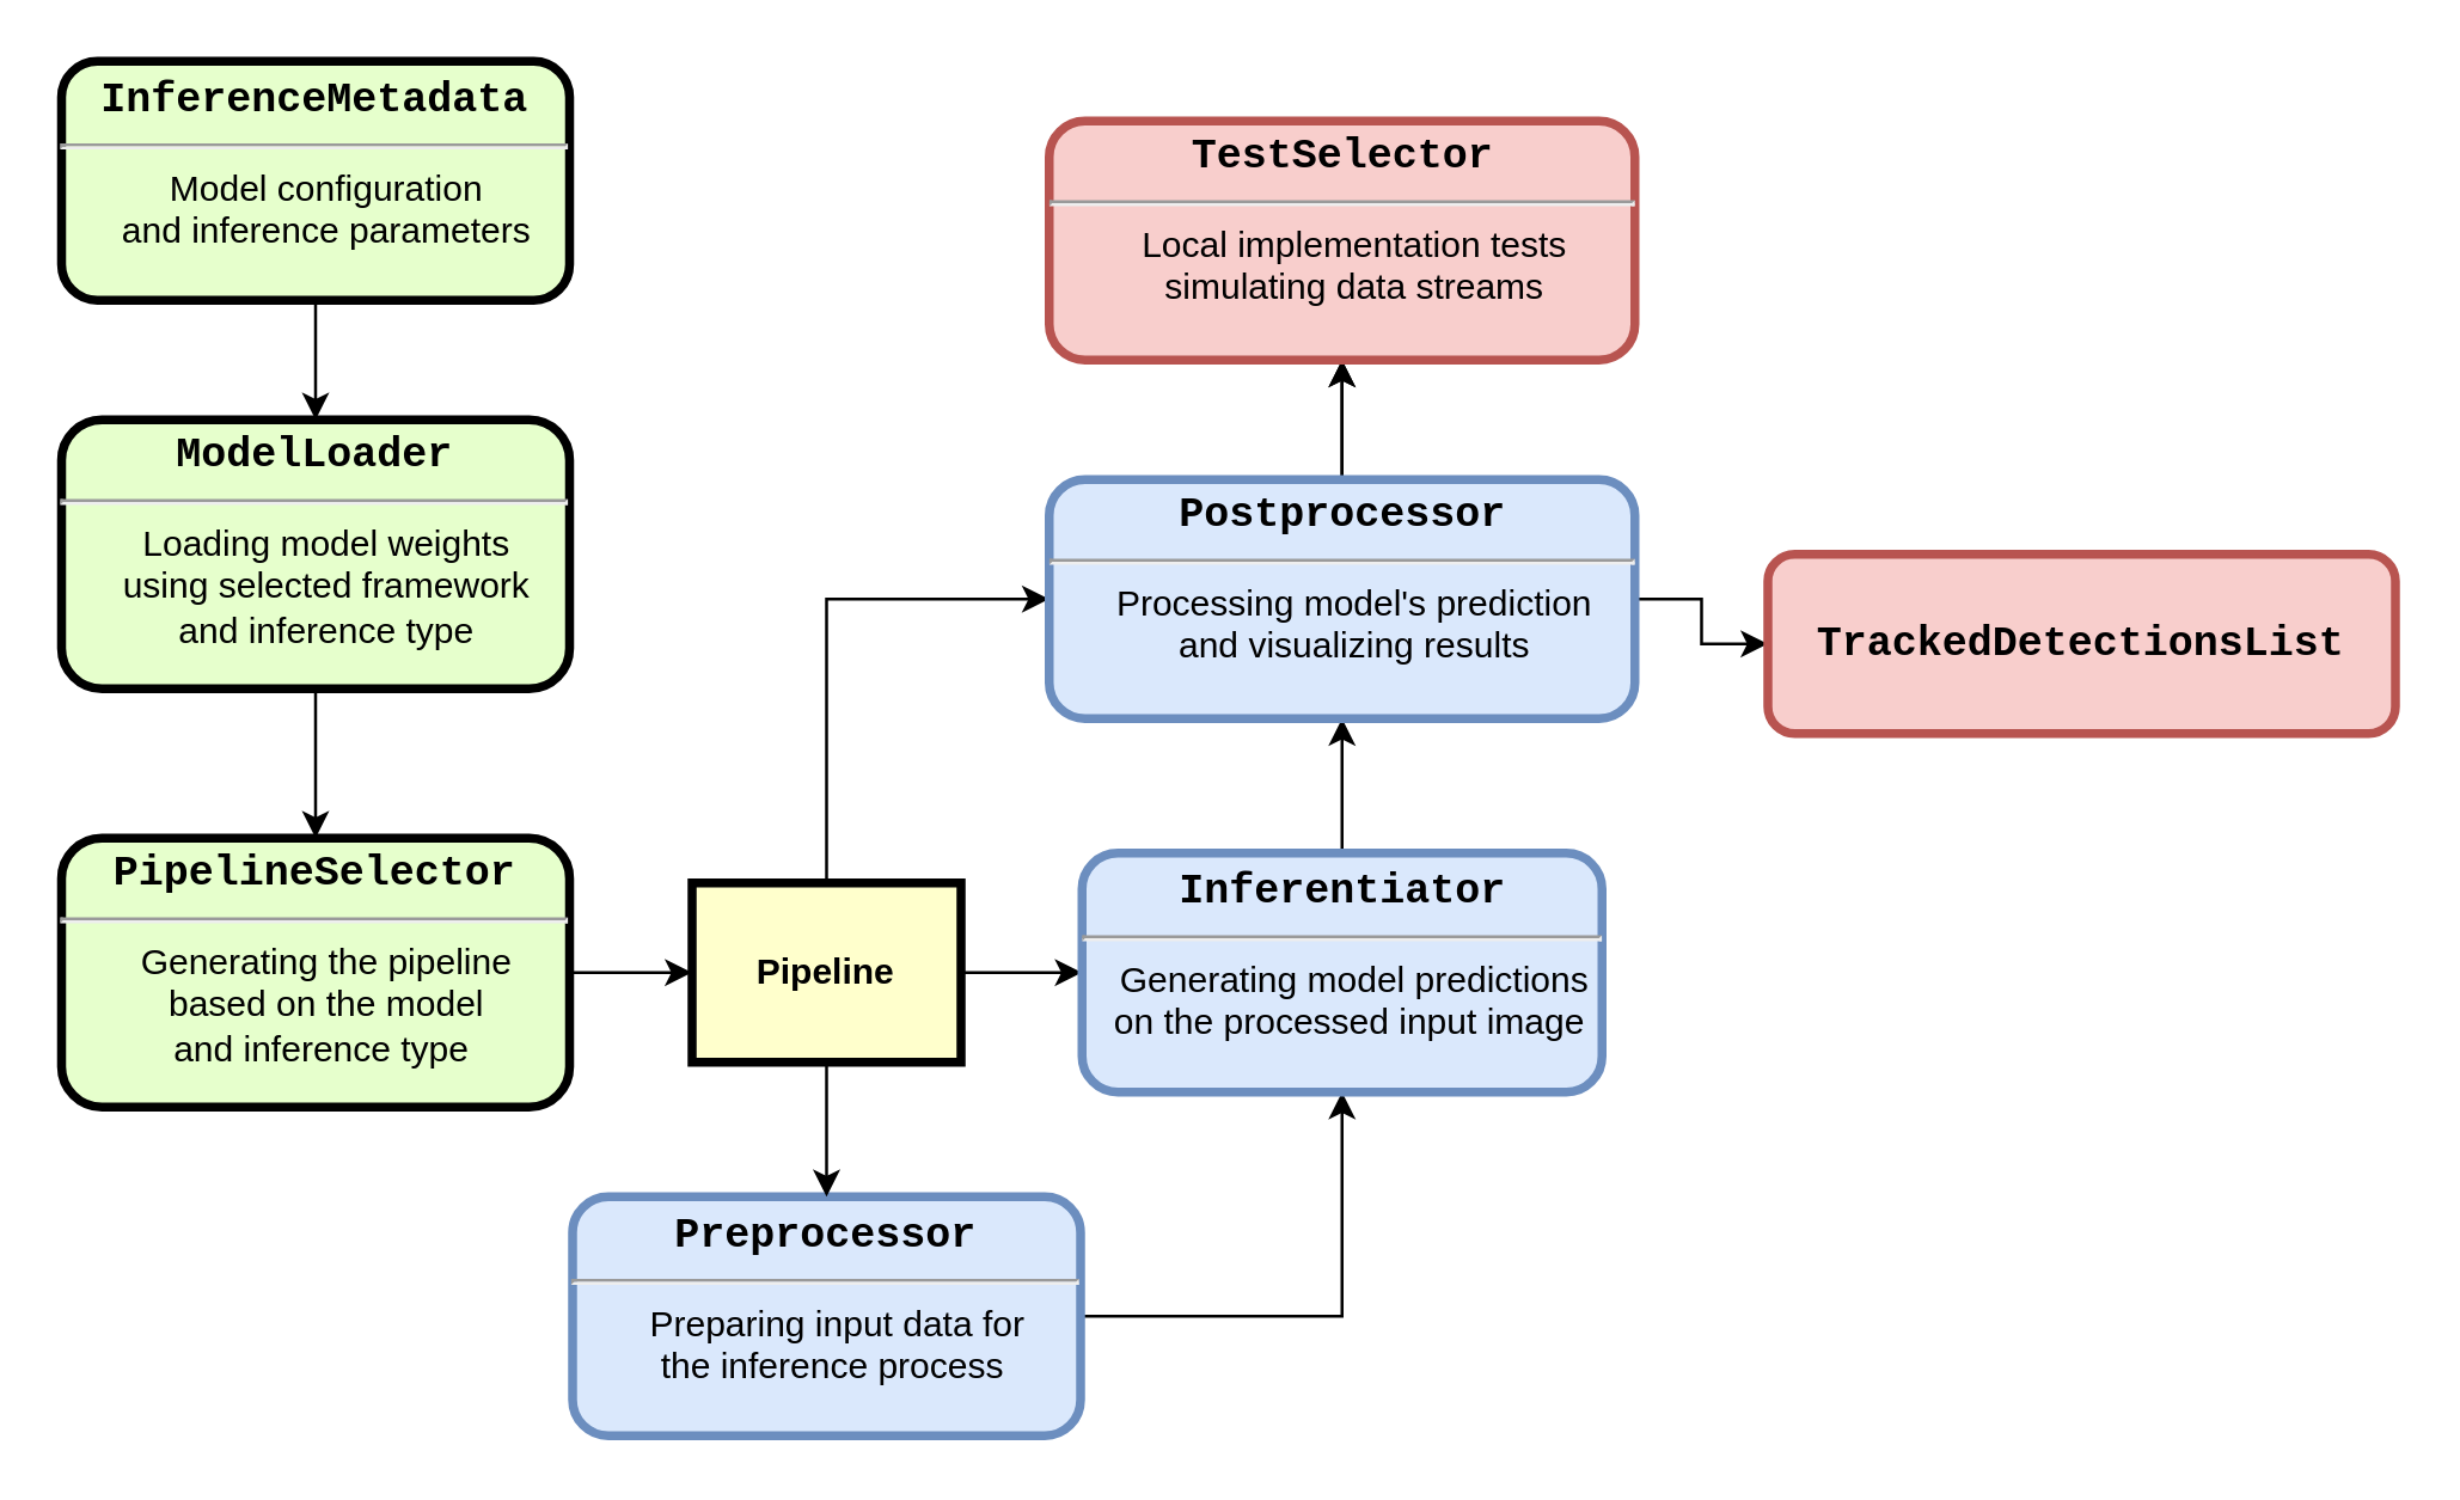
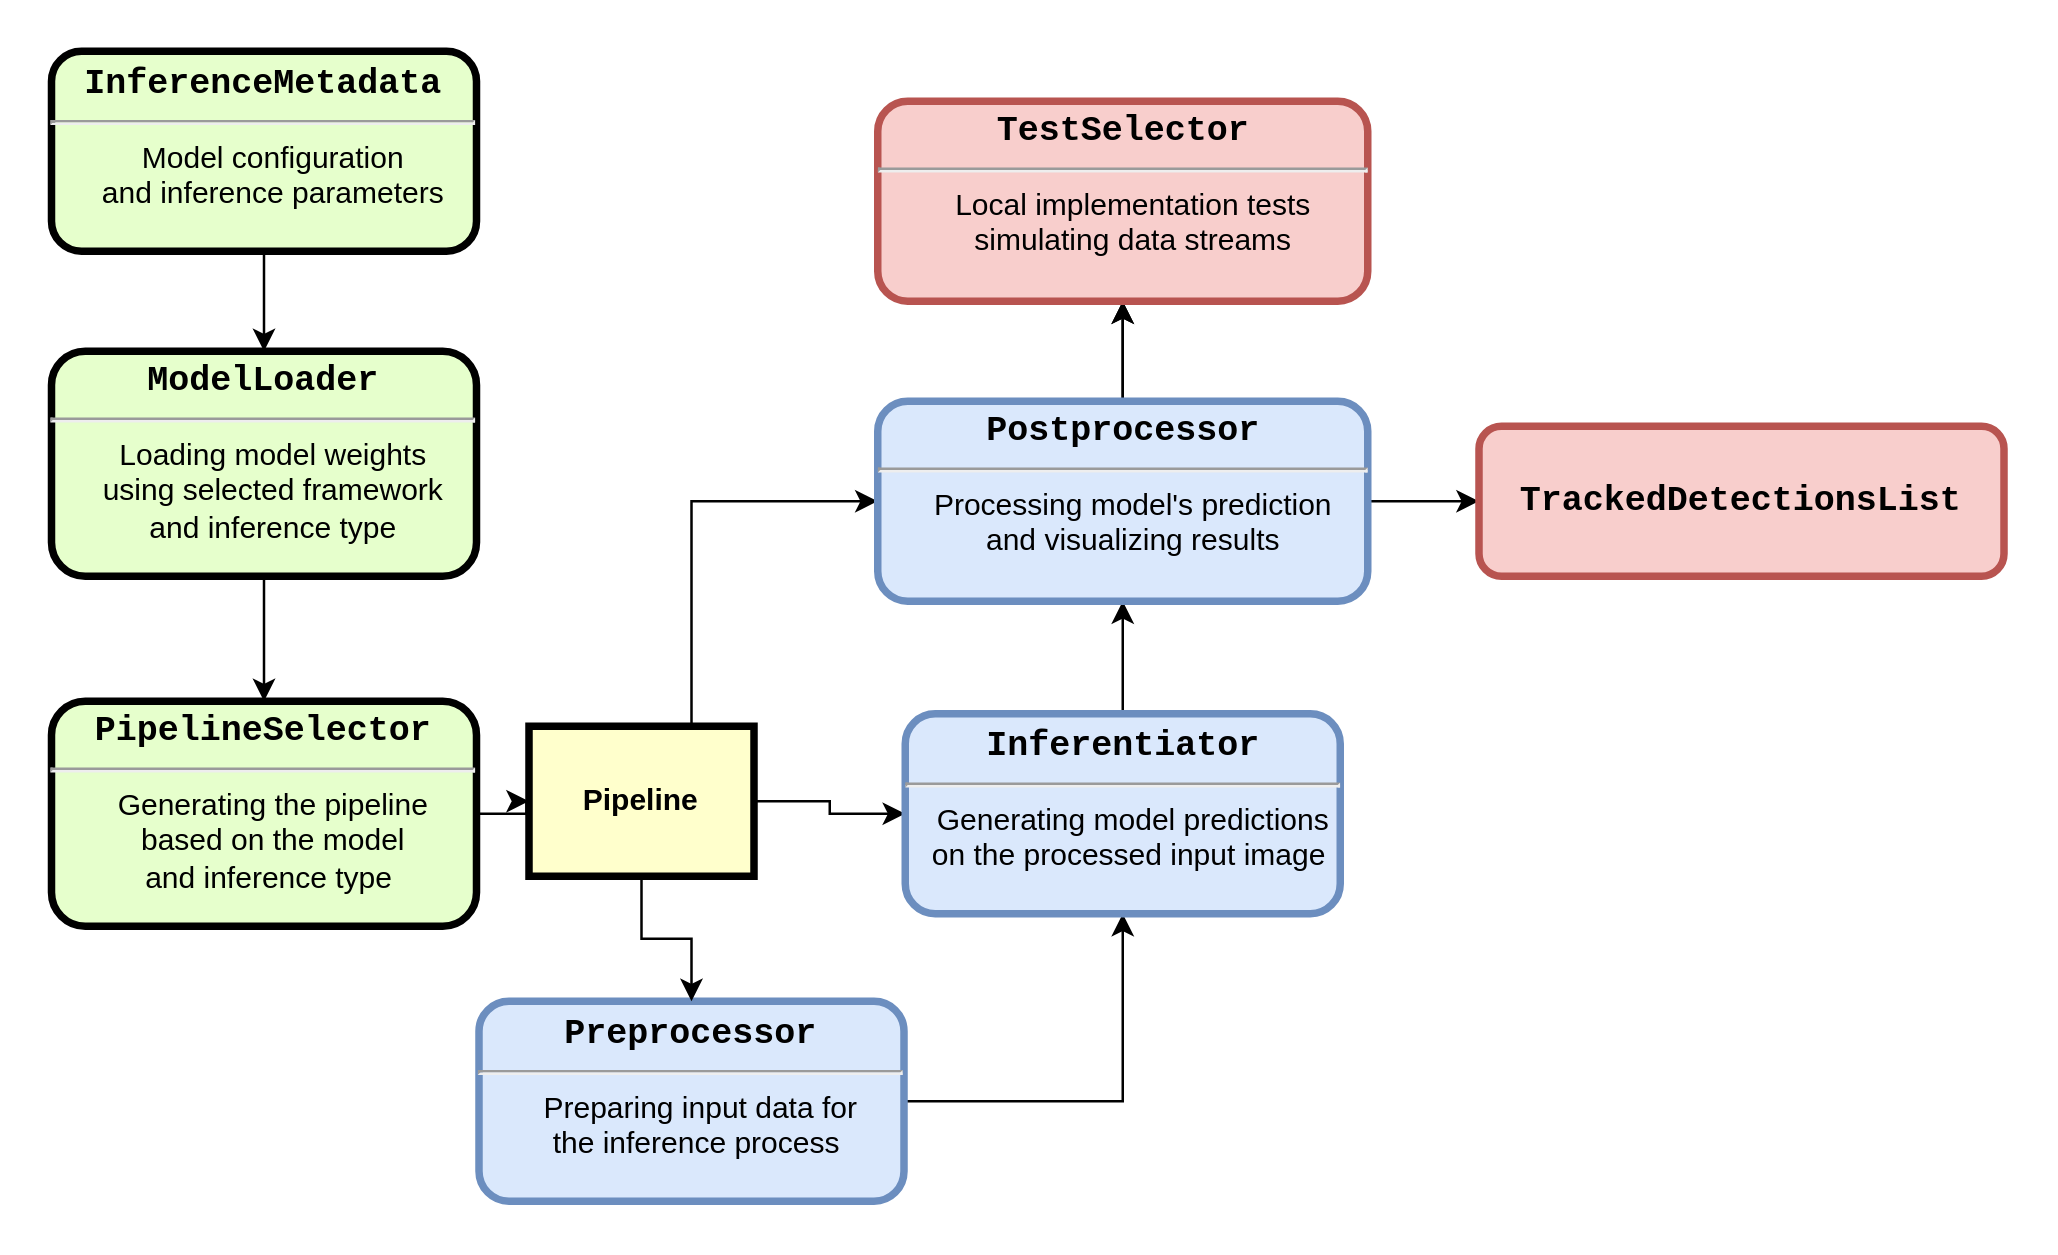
  <mxCell id="0" />
  <mxCell id="1" parent="0" />
  <mxCell id="2" value="" style="edgeStyle=orthogonalEdgeStyle;rounded=0;orthogonalLoop=1;jettySize=auto;html=1;fontFamily=Courier New;" edge="1" parent="1" source="3" target="5"><mxGeometry relative="1" as="geometry" /></mxCell>
  <mxCell id="3" value="&lt;p style=&quot;margin: 4px 0px 0px; text-align: center;&quot;&gt;&lt;font style=&quot;font-size: 14px;&quot;&gt;&lt;span style=&quot;font-family: &amp;quot;Courier New&amp;quot;;&quot;&gt;InferenceMetadata&lt;/span&gt;&lt;span style=&quot;text-decoration-line: underline;&quot;&gt;&lt;br&gt;&lt;/span&gt;&lt;/font&gt;&lt;/p&gt;&lt;hr&gt;&lt;p style=&quot;margin: 0px; margin-left: 8px;&quot;&gt;&lt;span style=&quot;font-weight: normal;&quot;&gt;Model configuration&lt;/span&gt;&lt;/p&gt;&lt;p style=&quot;margin: 0px; margin-left: 8px;&quot;&gt;&lt;span style=&quot;font-weight: normal;&quot;&gt;and inference parameters&lt;/span&gt;&lt;/p&gt;" style="verticalAlign=middle;align=center;overflow=fill;fontSize=12;fontFamily=Helvetica;html=1;rounded=1;fontStyle=1;strokeWidth=3;fillColor=#E6FFCC" vertex="1" parent="1"><mxGeometry x="20" y="20" width="170" height="80" as="geometry" /></mxCell>
  <mxCell id="4" value="" style="edgeStyle=orthogonalEdgeStyle;rounded=0;orthogonalLoop=1;jettySize=auto;html=1;fontFamily=Helvetica;fontSize=14;" edge="1" parent="1" source="5" target="7"><mxGeometry relative="1" as="geometry" /></mxCell>
  <mxCell id="5" value="&lt;p style=&quot;margin: 4px 0px 0px; text-align: center;&quot;&gt;&lt;span style=&quot;font-family: &amp;quot;Courier New&amp;quot;;&quot;&gt;&lt;font style=&quot;font-size: 14px;&quot;&gt;ModelLoader&lt;/font&gt;&lt;/span&gt;&lt;strong style=&quot;text-decoration-line: underline;&quot;&gt;&lt;br&gt;&lt;/strong&gt;&lt;/p&gt;&lt;hr&gt;&lt;p style=&quot;margin: 0px; margin-left: 8px;&quot;&gt;&lt;span style=&quot;font-weight: normal;&quot;&gt;Loading model weights&lt;/span&gt;&lt;/p&gt;&lt;p style=&quot;margin: 0px; margin-left: 8px;&quot;&gt;&lt;span style=&quot;font-weight: normal;&quot;&gt;using selected framework&lt;/span&gt;&lt;/p&gt;&lt;p style=&quot;margin: 0px; margin-left: 8px;&quot;&gt;&lt;span style=&quot;font-weight: normal;&quot;&gt;and inference type&lt;/span&gt;&lt;/p&gt;" style="verticalAlign=middle;align=center;overflow=fill;fontSize=12;fontFamily=Helvetica;html=1;rounded=1;fontStyle=1;strokeWidth=3;fillColor=#E6FFCC" vertex="1" parent="1"><mxGeometry x="20" y="140" width="170" height="90" as="geometry" /></mxCell>
  <mxCell id="6" value="" style="edgeStyle=orthogonalEdgeStyle;rounded=0;orthogonalLoop=1;jettySize=auto;html=1;fontFamily=Helvetica;fontSize=14;" edge="1" parent="1" source="7" target="13"><mxGeometry relative="1" as="geometry" /></mxCell>
  <mxCell id="7" value="&lt;p style=&quot;margin: 4px 0px 0px; text-align: center;&quot;&gt;&lt;span style=&quot;font-family: &amp;quot;Courier New&amp;quot;;&quot;&gt;&lt;font style=&quot;font-size: 14px;&quot;&gt;PipelineSelector&lt;/font&gt;&lt;/span&gt;&lt;strong style=&quot;text-decoration-line: underline;&quot;&gt;&lt;br&gt;&lt;/strong&gt;&lt;/p&gt;&lt;hr&gt;&lt;p style=&quot;margin: 0px; margin-left: 8px;&quot;&gt;&lt;span style=&quot;font-weight: 400;&quot;&gt;Generating the pipeline&lt;/span&gt;&lt;/p&gt;&lt;p style=&quot;margin: 0px; margin-left: 8px;&quot;&gt;&lt;span style=&quot;font-weight: 400;&quot;&gt;based on the model&lt;/span&gt;&lt;/p&gt;&lt;p style=&quot;margin: 0px; margin-left: 8px;&quot;&gt;&lt;span style=&quot;font-weight: 400;&quot;&gt;and inference type&amp;nbsp;&lt;/span&gt;&lt;/p&gt;" style="verticalAlign=middle;align=center;overflow=fill;fontSize=12;fontFamily=Helvetica;html=1;rounded=1;fontStyle=1;strokeWidth=3;fillColor=#E6FFCC" vertex="1" parent="1"><mxGeometry x="20" y="280" width="170" height="90" as="geometry" /></mxCell>
  <mxCell id="8" style="edgeStyle=orthogonalEdgeStyle;rounded=0;orthogonalLoop=1;jettySize=auto;html=1;entryX=0.5;entryY=1;entryDx=0;entryDy=0;fontFamily=Helvetica;fontSize=14;" edge="1" parent="1" source="9" target="15"><mxGeometry relative="1" as="geometry" /></mxCell>
  <mxCell id="9" value="&lt;p style=&quot;margin: 4px 0px 0px; text-align: center;&quot;&gt;&lt;strong style=&quot;font-size: 14px;&quot;&gt;&lt;font style=&quot;&quot; face=&quot;Courier New&quot;&gt;Preprocessor&lt;/font&gt;&lt;/strong&gt;&lt;/p&gt;&lt;hr&gt;&lt;p style=&quot;margin: 0px; margin-left: 8px;&quot;&gt;&lt;span style=&quot;font-weight: 400; background-color: initial;&quot;&gt;Preparing input data for&lt;/span&gt;&lt;/p&gt;&lt;p style=&quot;margin: 0px; margin-left: 8px;&quot;&gt;&lt;span style=&quot;background-color: initial; font-weight: 400;&quot;&gt;the inference process&amp;nbsp;&lt;/span&gt;&lt;/p&gt;" style="verticalAlign=middle;align=center;overflow=fill;fontSize=12;fontFamily=Helvetica;html=1;rounded=1;fontStyle=1;strokeWidth=3;fillColor=#dae8fc;strokeColor=#6c8ebf;" vertex="1" parent="1"><mxGeometry x="191" y="400" width="170" height="80" as="geometry" /></mxCell>
  <mxCell id="10" value="" style="edgeStyle=orthogonalEdgeStyle;rounded=0;orthogonalLoop=1;jettySize=auto;html=1;fontFamily=Helvetica;fontSize=14;" edge="1" parent="1" source="13" target="9"><mxGeometry relative="1" as="geometry" /></mxCell>
  <mxCell id="11" value="" style="edgeStyle=orthogonalEdgeStyle;rounded=0;orthogonalLoop=1;jettySize=auto;html=1;fontFamily=Helvetica;fontSize=14;" edge="1" parent="1" source="13" target="15"><mxGeometry relative="1" as="geometry" /></mxCell>
  <mxCell id="12" value="" style="edgeStyle=orthogonalEdgeStyle;rounded=0;orthogonalLoop=1;jettySize=auto;html=1;fontFamily=Helvetica;fontSize=14;entryX=0;entryY=0.5;entryDx=0;entryDy=0;" edge="1" parent="1" source="13" target="19"><mxGeometry relative="1" as="geometry"><Array as="points"><mxPoint x="276" y="200" /></Array></mxGeometry></mxCell>
- <mxCell id="13" value="Pipeline" style="whiteSpace=wrap;align=center;verticalAlign=middle;fontStyle=1;strokeWidth=3;fillColor=#FFFFCC" vertex="1" parent="1"><mxGeometry x="231" y="295" width="90" height="60" as="geometry" /></mxCell>
+ <mxCell id="13" value="Pipeline" style="whiteSpace=wrap;align=center;verticalAlign=middle;fontStyle=1;strokeWidth=3;fillColor=#FFFFCC" vertex="1" parent="1"><mxGeometry x="211" y="290" width="90" height="60" as="geometry" /></mxCell>
  <mxCell id="14" value="" style="edgeStyle=orthogonalEdgeStyle;rounded=0;orthogonalLoop=1;jettySize=auto;html=1;fontFamily=Courier New;fontSize=14;" edge="1" parent="1" source="15" target="19"><mxGeometry relative="1" as="geometry" /></mxCell>
  <mxCell id="15" value="&lt;p style=&quot;margin: 4px 0px 0px; text-align: center;&quot;&gt;&lt;strong style=&quot;font-size: 14px;&quot;&gt;&lt;font style=&quot;&quot; face=&quot;Courier New&quot;&gt;Inferentiator&lt;/font&gt;&lt;/strong&gt;&lt;/p&gt;&lt;hr&gt;&lt;p style=&quot;margin: 0px; margin-left: 8px;&quot;&gt;&lt;span style=&quot;background-color: initial; font-weight: 400;&quot;&gt;Generating model predictions&lt;/span&gt;&lt;/p&gt;&lt;p style=&quot;margin: 0px; margin-left: 8px;&quot;&gt;&lt;span style=&quot;background-color: initial; font-weight: 400;&quot;&gt;on the processed input image&amp;nbsp;&lt;/span&gt;&lt;br&gt;&lt;/p&gt;" style="verticalAlign=middle;align=center;overflow=fill;fontSize=12;fontFamily=Helvetica;html=1;rounded=1;fontStyle=1;strokeWidth=3;fillColor=#dae8fc;strokeColor=#6c8ebf;" vertex="1" parent="1"><mxGeometry x="361.5" y="285" width="174" height="80" as="geometry" /></mxCell>
  <mxCell id="16" value="" style="edgeStyle=orthogonalEdgeStyle;rounded=0;orthogonalLoop=1;jettySize=auto;html=1;fontFamily=Helvetica;fontSize=14;" edge="1" parent="1" source="19" target="20"><mxGeometry relative="1" as="geometry" /></mxCell>
  <mxCell id="17" value="" style="edgeStyle=orthogonalEdgeStyle;rounded=0;orthogonalLoop=1;jettySize=auto;html=1;fontFamily=Helvetica;fontSize=14;" edge="1" parent="1" source="19" target="20"><mxGeometry relative="1" as="geometry" /></mxCell>
  <mxCell id="18" value="" style="edgeStyle=orthogonalEdgeStyle;rounded=0;orthogonalLoop=1;jettySize=auto;html=1;fontFamily=Helvetica;fontSize=14;" edge="1" parent="1" source="19" target="21"><mxGeometry relative="1" as="geometry" /></mxCell>
  <mxCell id="19" value="&lt;p style=&quot;margin: 4px 0px 0px; text-align: center;&quot;&gt;&lt;font face=&quot;Courier New&quot;&gt;&lt;span style=&quot;font-size: 14px;&quot;&gt;Postprocessor&lt;/span&gt;&lt;/font&gt;&lt;/p&gt;&lt;hr&gt;&lt;p style=&quot;margin: 0px; margin-left: 8px;&quot;&gt;&lt;span style=&quot;font-weight: normal;&quot;&gt;Processing model's prediction&lt;/span&gt;&lt;/p&gt;&lt;p style=&quot;margin: 0px; margin-left: 8px;&quot;&gt;&lt;span style=&quot;font-weight: normal;&quot;&gt;and visualizing results&lt;/span&gt;&lt;/p&gt;" style="verticalAlign=middle;align=center;overflow=fill;fontSize=12;fontFamily=Helvetica;html=1;rounded=1;fontStyle=1;strokeWidth=3;fillColor=#dae8fc;strokeColor=#6c8ebf;" vertex="1" parent="1"><mxGeometry x="350.5" y="160" width="196" height="80" as="geometry" /></mxCell>
  <mxCell id="20" value="&lt;p style=&quot;margin: 4px 0px 0px; text-align: center;&quot;&gt;&lt;font face=&quot;Courier New&quot;&gt;&lt;span style=&quot;font-size: 14px;&quot;&gt;TestSelector&lt;/span&gt;&lt;/font&gt;&lt;/p&gt;&lt;hr&gt;&lt;p style=&quot;margin: 0px; margin-left: 8px;&quot;&gt;&lt;span style=&quot;font-weight: 400;&quot;&gt;Local implementation tests&lt;/span&gt;&lt;/p&gt;&lt;p style=&quot;margin: 0px; margin-left: 8px;&quot;&gt;&lt;span style=&quot;font-weight: 400;&quot;&gt;simulating data streams&lt;/span&gt;&lt;/p&gt;" style="verticalAlign=middle;align=center;overflow=fill;fontSize=12;fontFamily=Helvetica;html=1;rounded=1;fontStyle=1;strokeWidth=3;fillColor=#f8cecc;strokeColor=#b85450;" vertex="1" parent="1"><mxGeometry x="350.5" y="40" width="196" height="80" as="geometry" /></mxCell>
- <mxCell id="21" value="&lt;font style=&quot;font-size: 14px;&quot; face=&quot;Courier New&quot;&gt;TrackedDetectionsList&lt;/font&gt;" style="whiteSpace=wrap;html=1;fillColor=#f8cecc;strokeColor=#b85450;rounded=1;fontStyle=1;strokeWidth=3;" vertex="1" parent="1"><mxGeometry x="591" y="185" width="210" height="60" as="geometry" /></mxCell>
+ <mxCell id="21" value="&lt;font style=&quot;font-size: 14px;&quot; face=&quot;Courier New&quot;&gt;TrackedDetectionsList&lt;/font&gt;" style="whiteSpace=wrap;html=1;fillColor=#f8cecc;strokeColor=#b85450;rounded=1;fontStyle=1;strokeWidth=3;" vertex="1" parent="1"><mxGeometry x="591" y="170" width="210" height="60" as="geometry" /></mxCell>
